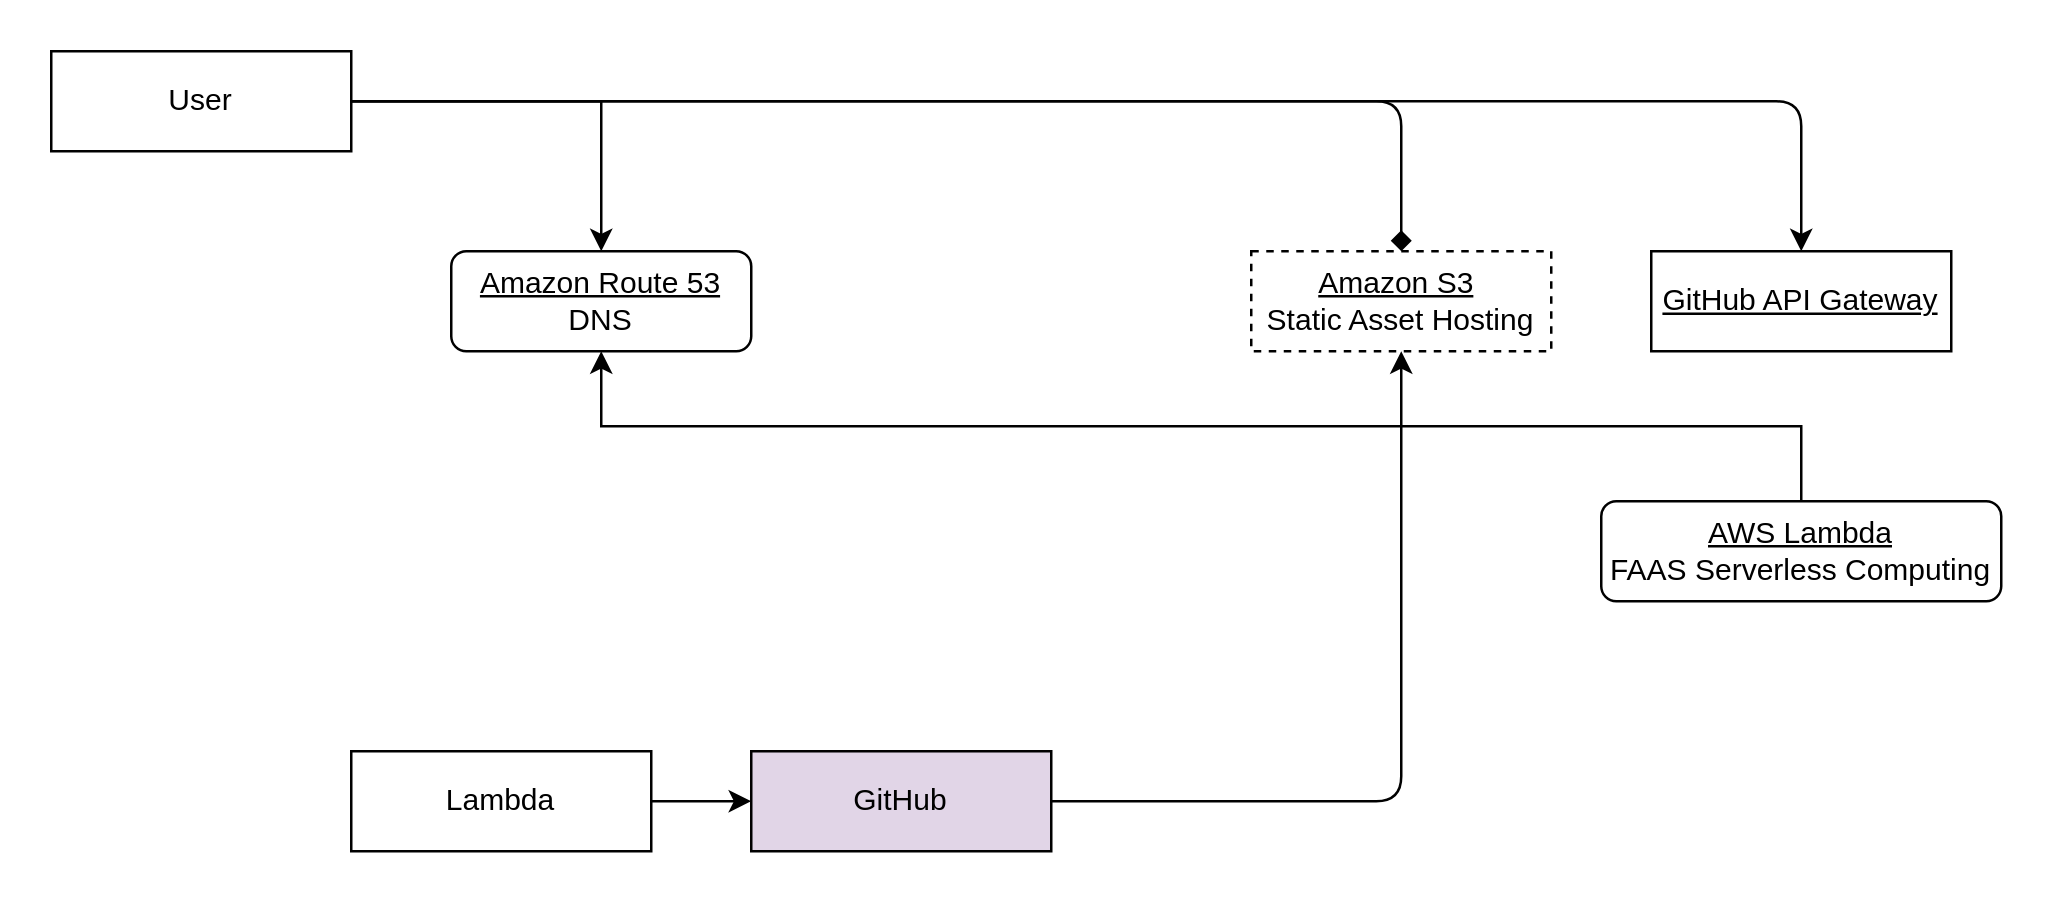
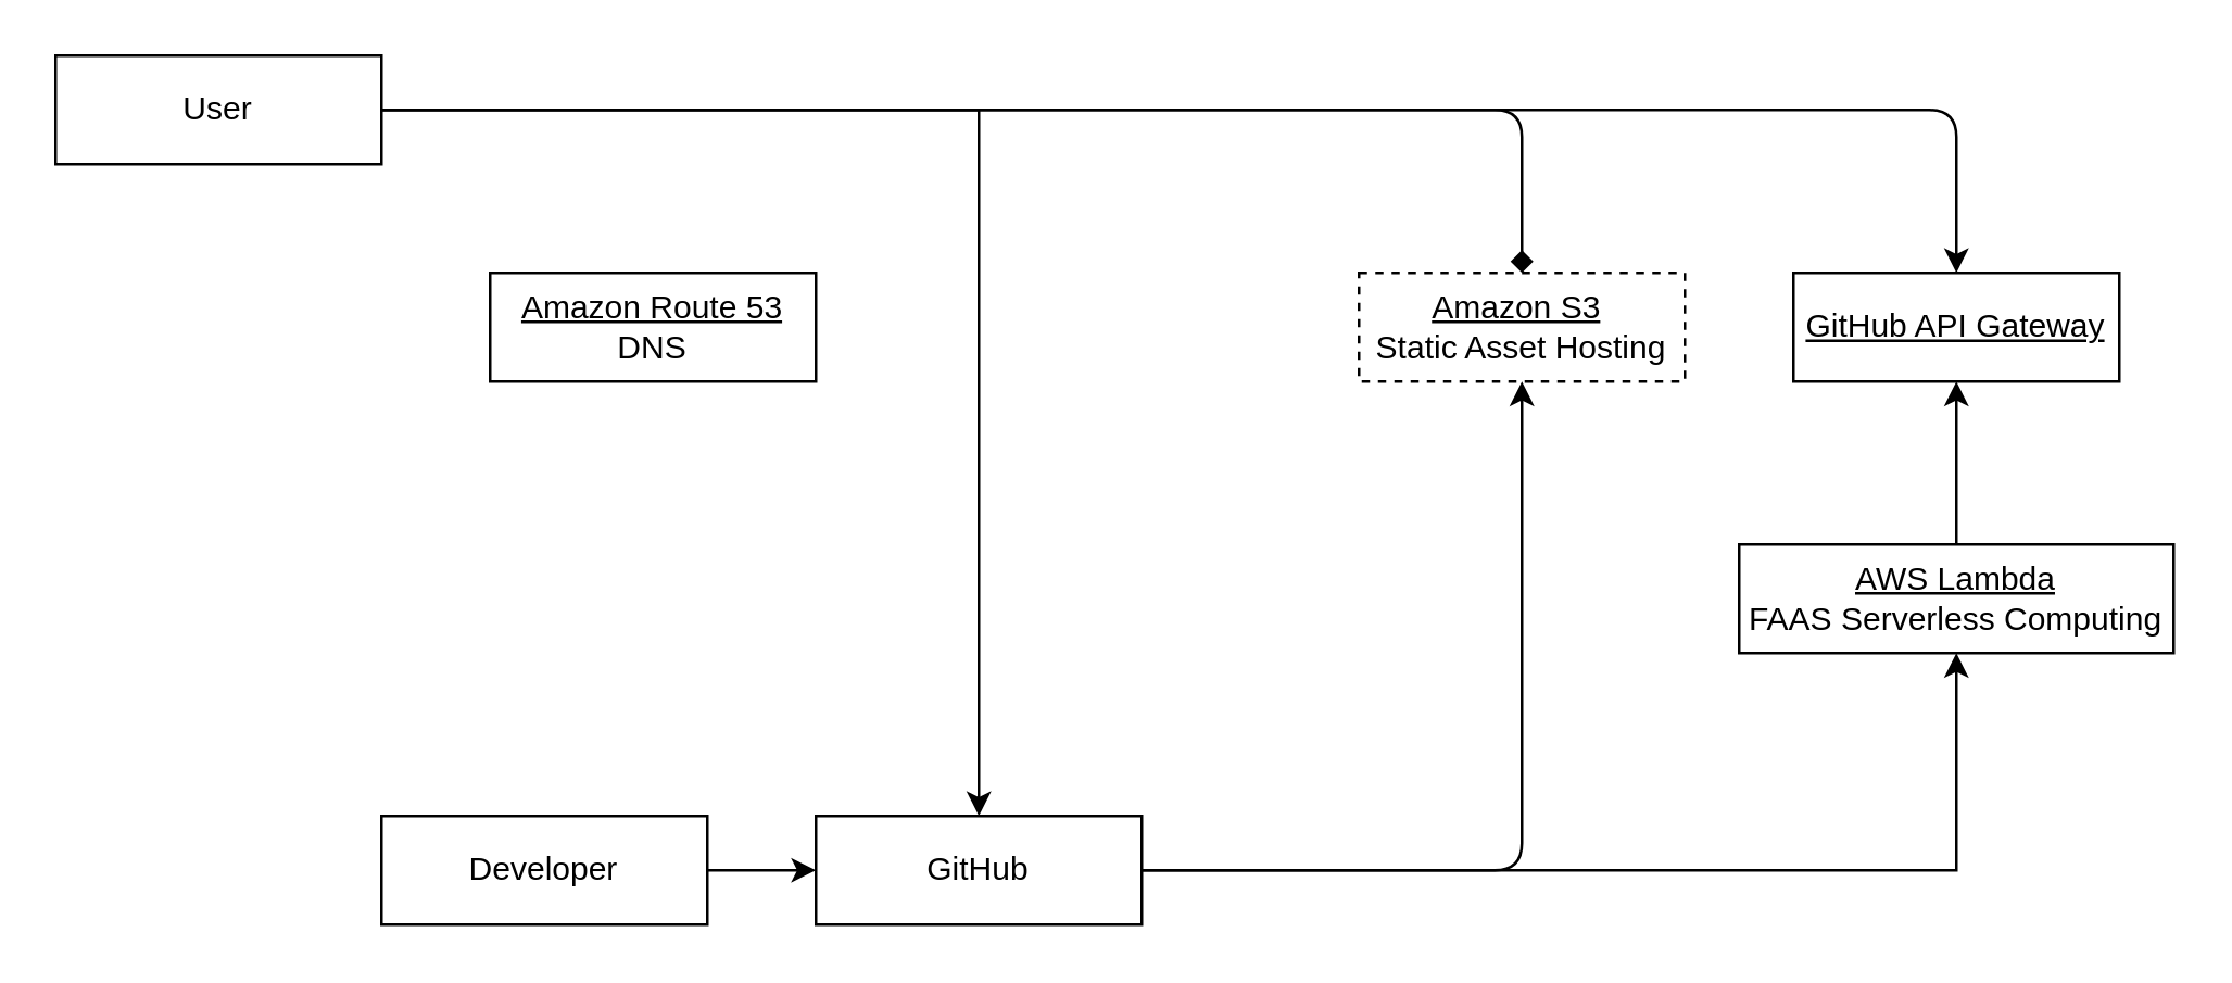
  <mxCell id="0" />
  <mxCell id="1" parent="0" />
  <mxCell id="2" style="edgeStyle=orthogonalEdgeStyle;rounded=0;orthogonalLoop=1;jettySize=auto;html=1;exitX=1;exitY=0.5;exitDx=0;exitDy=0;entryX=0;entryY=0.5;entryDx=0;entryDy=0;" parent="1" source="3" target="5" edge="1"><mxGeometry relative="1" as="geometry" /></mxCell>
- <mxCell id="3" value="Lambda" style="rounded=0;whiteSpace=wrap;html=1;" parent="1" vertex="1"><mxGeometry x="140" y="300" width="120" height="40" as="geometry" /></mxCell>
- <mxCell id="5" value="GitHub" style="rounded=0;whiteSpace=wrap;html=1;fillColor=#e1d5e7;" parent="1" vertex="1"><mxGeometry x="300" y="300" width="120" height="40" as="geometry" /></mxCell>
- <mxCell id="6" style="edgeStyle=orthogonalEdgeStyle;rounded=0;orthogonalLoop=1;jettySize=auto;html=1;exitX=1;exitY=0.5;exitDx=0;exitDy=0;entryX=0.5;entryY=0;entryDx=0;entryDy=0;" parent="1" source="7" target="12" edge="1"><mxGeometry relative="1" as="geometry" /></mxCell>
+ <mxCell id="3" value="Developer" style="rounded=0;whiteSpace=wrap;html=1;" parent="1" vertex="1"><mxGeometry x="140" y="300" width="120" height="40" as="geometry" /></mxCell>
+ <mxCell id="4" style="edgeStyle=orthogonalEdgeStyle;rounded=0;orthogonalLoop=1;jettySize=auto;html=1;exitX=1;exitY=0.5;exitDx=0;exitDy=0;entryX=0.5;entryY=1;entryDx=0;entryDy=0;" parent="1" source="5" target="10" edge="1"><mxGeometry relative="1" as="geometry"><mxPoint x="480" y="320" as="targetPoint" /></mxGeometry></mxCell>
+ <mxCell id="5" value="GitHub" style="rounded=0;whiteSpace=wrap;html=1;" parent="1" vertex="1"><mxGeometry x="300" y="300" width="120" height="40" as="geometry" /></mxCell>
+ <mxCell id="6" style="edgeStyle=orthogonalEdgeStyle;rounded=0;orthogonalLoop=1;jettySize=auto;html=1;exitX=1;exitY=0.5;exitDx=0;exitDy=0;" parent="1" source="7" target="5" edge="1"><mxGeometry relative="1" as="geometry" /></mxCell>
  <mxCell id="7" value="User" style="rounded=0;whiteSpace=wrap;html=1;" parent="1" vertex="1"><mxGeometry x="20" y="20" width="120" height="40" as="geometry" /></mxCell>
  <mxCell id="8" value="&lt;u&gt;Amazon S3&lt;/u&gt;&amp;nbsp;&lt;br&gt;Static Asset Hosting" style="rounded=0;whiteSpace=wrap;html=1;dashed=1;" parent="1" vertex="1"><mxGeometry x="500" y="100" width="120" height="40" as="geometry" /></mxCell>
- <mxCell id="9" style="edgeStyle=orthogonalEdgeStyle;rounded=0;orthogonalLoop=1;jettySize=auto;html=1;exitX=0.5;exitY=0;exitDx=0;exitDy=0;" parent="1" source="10" target="12" edge="1"><mxGeometry relative="1" as="geometry" /></mxCell>
- <mxCell id="10" value="&lt;u&gt;AWS Lambda&lt;/u&gt;&lt;br&gt;FAAS Serverless Computing" style="whiteSpace=wrap;html=1;rounded=1;" parent="1" vertex="1"><mxGeometry x="640" y="200" width="160" height="40" as="geometry" /></mxCell>
+ <mxCell id="9" style="edgeStyle=orthogonalEdgeStyle;rounded=0;orthogonalLoop=1;jettySize=auto;html=1;exitX=0.5;exitY=0;exitDx=0;exitDy=0;entryX=0.5;entryY=1;entryDx=0;entryDy=0;" parent="1" source="10" target="11" edge="1"><mxGeometry relative="1" as="geometry" /></mxCell>
+ <mxCell id="10" value="&lt;u&gt;AWS Lambda&lt;/u&gt;&lt;br&gt;FAAS Serverless Computing" style="rounded=0;whiteSpace=wrap;html=1;" parent="1" vertex="1"><mxGeometry x="640" y="200" width="160" height="40" as="geometry" /></mxCell>
  <mxCell id="11" value="&lt;u&gt;GitHub API Gateway&lt;/u&gt;" style="rounded=0;whiteSpace=wrap;html=1;" parent="1" vertex="1"><mxGeometry x="660" y="100" width="120" height="40" as="geometry" /></mxCell>
- <mxCell id="12" value="&lt;u&gt;Amazon Route 53&lt;/u&gt;&lt;br&gt;DNS" style="whiteSpace=wrap;html=1;rounded=1;" parent="1" vertex="1"><mxGeometry x="180" y="100" width="120" height="40" as="geometry" /></mxCell>
+ <mxCell id="12" value="&lt;u&gt;Amazon Route 53&lt;/u&gt;&lt;br&gt;DNS" style="rounded=0;whiteSpace=wrap;html=1;" parent="1" vertex="1"><mxGeometry x="180" y="100" width="120" height="40" as="geometry" /></mxCell>
  <mxCell id="13" value="" style="endArrow=diamond;html=1;exitX=1;exitY=0.5;exitDx=0;exitDy=0;entryX=0.5;entryY=0;entryDx=0;entryDy=0;" parent="1" source="7" target="8" edge="1"><mxGeometry width="50" height="50" relative="1" as="geometry"><mxPoint x="440" y="320" as="sourcePoint" /><mxPoint x="490" y="270" as="targetPoint" /><Array as="points"><mxPoint x="560" y="40" /></Array></mxGeometry></mxCell>
  <mxCell id="14" value="" style="endArrow=classic;html=1;exitX=1;exitY=0.5;exitDx=0;exitDy=0;entryX=0.5;entryY=0;entryDx=0;entryDy=0;" parent="1" source="7" target="11" edge="1"><mxGeometry width="50" height="50" relative="1" as="geometry"><mxPoint x="130" y="260" as="sourcePoint" /><mxPoint x="180" y="210" as="targetPoint" /><Array as="points"><mxPoint x="720" y="40" /></Array></mxGeometry></mxCell>
  <mxCell id="15" value="" style="endArrow=classic;html=1;exitX=1;exitY=0.5;exitDx=0;exitDy=0;entryX=0.5;entryY=1;entryDx=0;entryDy=0;" edge="1" parent="1" source="5" target="8"><mxGeometry width="50" height="50" relative="1" as="geometry"><mxPoint x="500" y="400" as="sourcePoint" /><mxPoint x="550" y="350" as="targetPoint" /><Array as="points"><mxPoint x="560" y="320" /></Array></mxGeometry></mxCell>
